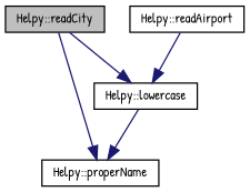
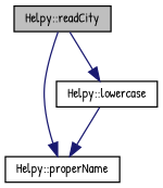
  digraph {
    fontname="Patrick Hand"
    rankdir=TB
    node [color=black fillcolor=white fontname="Patrick Hand" fontsize=10 shape=record style=filled]
    edge [color=midnightblue fontname="Patrick Hand" fontsize=10 labelfontname=Helvetica labelfontsize=10 style=solid]
    n1 [fillcolor=grey75 fontcolor=black height=0.2 label="Helpy::readCity" width=0.4]
    n2 [height=0.2 label="Helpy::properName" width=0.4]
    n3 [height=0.2 label="Helpy::lowercase" width=0.4]
-   n4 [height=0.2 label="Helpy::readAirport" width=0.4]
    n1 -> n2
    n1 -> n3
    n3 -> n2
-   n4 -> n3
  }
